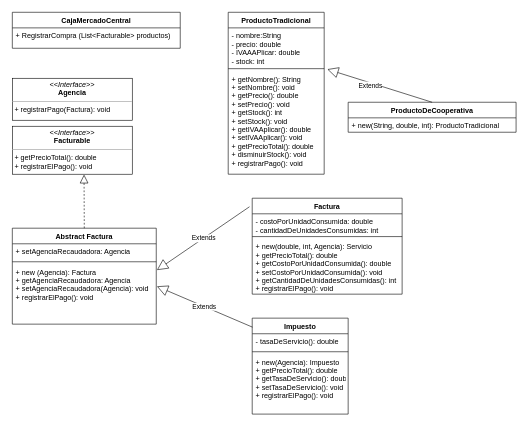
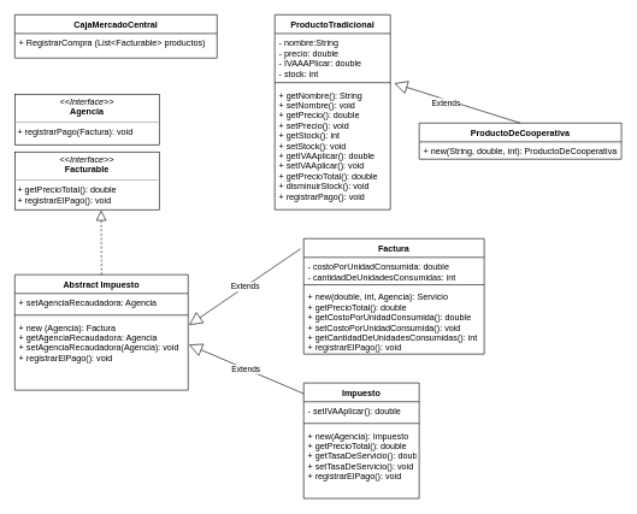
  <mxCell id="0" />
  <mxCell id="1" parent="0" />
  <mxCell id="2" value="ProductoTradicional" style="swimlane;fontStyle=1;align=center;verticalAlign=top;childLayout=stackLayout;horizontal=1;startSize=26;horizontalStack=0;resizeParent=1;resizeParentMax=0;resizeLast=0;collapsible=1;marginBottom=0;" parent="1" vertex="1"><mxGeometry x="380" y="20" width="160" height="270" as="geometry" /></mxCell>
  <mxCell id="3" value="- nombre:String&#10;- precio: double&#10;- IVAAAPlicar: double&#10;- stock: int" style="text;strokeColor=none;fillColor=none;align=left;verticalAlign=top;spacingLeft=4;spacingRight=4;overflow=hidden;rotatable=0;points=[[0,0.5],[1,0.5]];portConstraint=eastwest;" parent="2" vertex="1"><mxGeometry y="26" width="160" height="64" as="geometry" /></mxCell>
  <mxCell id="4" value="" style="line;strokeWidth=1;fillColor=none;align=left;verticalAlign=middle;spacingTop=-1;spacingLeft=3;spacingRight=3;rotatable=0;labelPosition=right;points=[];portConstraint=eastwest;" parent="2" vertex="1"><mxGeometry y="90" width="160" height="8" as="geometry" /></mxCell>
  <mxCell id="5" value="+ getNombre(): String&#10;+ setNombre(): void&#10;+ getPrecio(): double&#10;+ setPrecio(): void&#10;+ getStock(): int&#10;+ setStock(): void&#10;+ getIVAAplicar(): double&#10;+ setIVAAplicar(): void&#10;+ getPrecioTotal(): double&#10;+ disminuirStock(): void&#10;+ registrarPago(): void" style="text;strokeColor=none;fillColor=none;align=left;verticalAlign=top;spacingLeft=4;spacingRight=4;overflow=hidden;rotatable=0;points=[[0,0.5],[1,0.5]];portConstraint=eastwest;" parent="2" vertex="1"><mxGeometry y="98" width="160" height="172" as="geometry" /></mxCell>
  <mxCell id="6" value="ProductoDeCooperativa" style="swimlane;fontStyle=1;align=center;verticalAlign=top;childLayout=stackLayout;horizontal=1;startSize=26;horizontalStack=0;resizeParent=1;resizeParentMax=0;resizeLast=0;collapsible=1;marginBottom=0;" parent="1" vertex="1"><mxGeometry x="580" y="170" width="280" height="50" as="geometry"><mxRectangle x="520" y="280" width="170" height="26" as="alternateBounds" /></mxGeometry></mxCell>
- <mxCell id="7" value="+ new(String, double, int): ProductoTradicional" style="text;strokeColor=none;fillColor=none;align=left;verticalAlign=top;spacingLeft=4;spacingRight=4;overflow=hidden;rotatable=0;points=[[0,0.5],[1,0.5]];portConstraint=eastwest;" parent="6" vertex="1"><mxGeometry y="26" width="280" height="24" as="geometry" /></mxCell>
+ <mxCell id="7" value="+ new(String, double, int): ProductoDeCooperativa" style="text;strokeColor=none;fillColor=none;align=left;verticalAlign=top;spacingLeft=4;spacingRight=4;overflow=hidden;rotatable=0;points=[[0,0.5],[1,0.5]];portConstraint=eastwest;" parent="6" vertex="1"><mxGeometry y="26" width="280" height="24" as="geometry" /></mxCell>
  <mxCell id="8" value="Extends" style="endArrow=block;endSize=16;endFill=0;html=1;rounded=0;exitX=0.5;exitY=0;exitDx=0;exitDy=0;entryX=1.033;entryY=1.078;entryDx=0;entryDy=0;entryPerimeter=0;" parent="1" source="6" edge="1" target="3"><mxGeometry x="0.154" y="4" width="160" relative="1" as="geometry"><mxPoint x="240" y="250" as="sourcePoint" /><mxPoint x="580" y="180" as="targetPoint" /><mxPoint x="-1" as="offset" /></mxGeometry></mxCell>
  <mxCell id="9" value="CajaMercadoCentral" style="swimlane;fontStyle=1;align=center;verticalAlign=top;childLayout=stackLayout;horizontal=1;startSize=26;horizontalStack=0;resizeParent=1;resizeParentMax=0;resizeLast=0;collapsible=1;marginBottom=0;" vertex="1" parent="1"><mxGeometry x="20" y="20" width="280" height="60" as="geometry" /></mxCell>
  <mxCell id="10" value="+ RegistrarCompra (List&lt;Facturable&gt; productos)" style="text;strokeColor=none;fillColor=none;align=left;verticalAlign=top;spacingLeft=4;spacingRight=4;overflow=hidden;rotatable=0;points=[[0,0.5],[1,0.5]];portConstraint=eastwest;" vertex="1" parent="9"><mxGeometry y="26" width="280" height="34" as="geometry" /></mxCell>
  <mxCell id="11" value="&lt;p style=&quot;margin:0px;margin-top:4px;text-align:center;&quot;&gt;&lt;i&gt;&amp;lt;&amp;lt;Interface&amp;gt;&amp;gt;&lt;/i&gt;&lt;br&gt;&lt;b&gt;Agencia&lt;/b&gt;&lt;/p&gt;&lt;hr size=&quot;1&quot;&gt;&lt;p style=&quot;margin:0px;margin-left:4px;&quot;&gt;+ registrarPago(Factura): void&lt;br&gt;&lt;/p&gt;" style="verticalAlign=top;align=left;overflow=fill;fontSize=12;fontFamily=Helvetica;html=1;" vertex="1" parent="1"><mxGeometry x="20" y="130" width="200" height="70" as="geometry" /></mxCell>
- <mxCell id="12" value="Abstract Factura" style="swimlane;fontStyle=1;align=center;verticalAlign=top;childLayout=stackLayout;horizontal=1;startSize=26;horizontalStack=0;resizeParent=1;resizeParentMax=0;resizeLast=0;collapsible=1;marginBottom=0;" vertex="1" parent="1"><mxGeometry x="20" y="380" width="240" height="160" as="geometry" /></mxCell>
+ <mxCell id="12" value="Abstract Impuesto" style="swimlane;fontStyle=1;align=center;verticalAlign=top;childLayout=stackLayout;horizontal=1;startSize=26;horizontalStack=0;resizeParent=1;resizeParentMax=0;resizeLast=0;collapsible=1;marginBottom=0;" vertex="1" parent="1"><mxGeometry x="20" y="380" width="240" height="160" as="geometry" /></mxCell>
  <mxCell id="13" value="+ setAgenciaRecaudadora: Agencia" style="text;strokeColor=none;fillColor=none;align=left;verticalAlign=top;spacingLeft=4;spacingRight=4;overflow=hidden;rotatable=0;points=[[0,0.5],[1,0.5]];portConstraint=eastwest;" vertex="1" parent="12"><mxGeometry y="26" width="240" height="26" as="geometry" /></mxCell>
  <mxCell id="14" value="" style="line;strokeWidth=1;fillColor=none;align=left;verticalAlign=middle;spacingTop=-1;spacingLeft=3;spacingRight=3;rotatable=0;labelPosition=right;points=[];portConstraint=eastwest;" vertex="1" parent="12"><mxGeometry y="52" width="240" height="8" as="geometry" /></mxCell>
  <mxCell id="15" value="+ new (Agencia): Factura&#10;+ getAgenciaRecaudadora: Agencia&#10;+ setAgenciaRecaudadora(Agencia): void&#10;+ registrarElPago(): void" style="text;strokeColor=none;fillColor=none;align=left;verticalAlign=top;spacingLeft=4;spacingRight=4;overflow=hidden;rotatable=0;points=[[0,0.5],[1,0.5]];portConstraint=eastwest;" vertex="1" parent="12"><mxGeometry y="60" width="240" height="100" as="geometry" /></mxCell>
  <mxCell id="16" value="" style="endArrow=block;dashed=1;endFill=0;endSize=12;html=1;rounded=0;exitX=0.5;exitY=0;exitDx=0;exitDy=0;entryX=0.598;entryY=1.008;entryDx=0;entryDy=0;entryPerimeter=0;" edge="1" parent="1" source="12" target="17"><mxGeometry width="160" relative="1" as="geometry"><mxPoint x="310" y="250" as="sourcePoint" /><mxPoint x="270" y="300" as="targetPoint" /></mxGeometry></mxCell>
  <mxCell id="17" value="&lt;p style=&quot;margin:0px;margin-top:4px;text-align:center;&quot;&gt;&lt;i&gt;&amp;lt;&amp;lt;Interface&amp;gt;&amp;gt;&lt;/i&gt;&lt;br&gt;&lt;b&gt;Facturable&lt;/b&gt;&lt;/p&gt;&lt;hr size=&quot;1&quot;&gt;&lt;p style=&quot;margin:0px;margin-left:4px;&quot;&gt;+ getPrecioTotal(): double&lt;br&gt;&lt;/p&gt;&lt;p style=&quot;margin:0px;margin-left:4px;&quot;&gt;+ registrarElPago(): void&lt;/p&gt;" style="verticalAlign=top;align=left;overflow=fill;fontSize=12;fontFamily=Helvetica;html=1;" vertex="1" parent="1"><mxGeometry x="20" y="210" width="200" height="80" as="geometry" /></mxCell>
  <mxCell id="18" value="Impuesto" style="swimlane;fontStyle=1;align=center;verticalAlign=top;childLayout=stackLayout;horizontal=1;startSize=26;horizontalStack=0;resizeParent=1;resizeParentMax=0;resizeLast=0;collapsible=1;marginBottom=0;" vertex="1" parent="1"><mxGeometry x="420" y="530" width="160" height="160" as="geometry" /></mxCell>
- <mxCell id="19" value="- tasaDeServicio(): double" style="text;strokeColor=none;fillColor=none;align=left;verticalAlign=top;spacingLeft=4;spacingRight=4;overflow=hidden;rotatable=0;points=[[0,0.5],[1,0.5]];portConstraint=eastwest;" vertex="1" parent="18"><mxGeometry y="26" width="160" height="26" as="geometry" /></mxCell>
+ <mxCell id="19" value="- setIVAAplicar(): double" style="text;strokeColor=none;fillColor=none;align=left;verticalAlign=top;spacingLeft=4;spacingRight=4;overflow=hidden;rotatable=0;points=[[0,0.5],[1,0.5]];portConstraint=eastwest;" vertex="1" parent="18"><mxGeometry y="26" width="160" height="26" as="geometry" /></mxCell>
  <mxCell id="20" value="" style="line;strokeWidth=1;fillColor=none;align=left;verticalAlign=middle;spacingTop=-1;spacingLeft=3;spacingRight=3;rotatable=0;labelPosition=right;points=[];portConstraint=eastwest;" vertex="1" parent="18"><mxGeometry y="52" width="160" height="8" as="geometry" /></mxCell>
  <mxCell id="21" value="+ new(Agencia): Impuesto&#10;+ getPrecioTotal(): double&#10;+ getTasaDeServicio(): double&#10;+ setTasaDeServicio(): void&#10;+ registrarElPago(): void" style="text;strokeColor=none;fillColor=none;align=left;verticalAlign=top;spacingLeft=4;spacingRight=4;overflow=hidden;rotatable=0;points=[[0,0.5],[1,0.5]];portConstraint=eastwest;" vertex="1" parent="18"><mxGeometry y="60" width="160" height="100" as="geometry" /></mxCell>
  <mxCell id="22" value="Factura" style="swimlane;fontStyle=1;align=center;verticalAlign=top;childLayout=stackLayout;horizontal=1;startSize=26;horizontalStack=0;resizeParent=1;resizeParentMax=0;resizeLast=0;collapsible=1;marginBottom=0;" vertex="1" parent="1"><mxGeometry x="420" y="330" width="250" height="160" as="geometry" /></mxCell>
  <mxCell id="23" value="- costoPorUnidadConsumida: double&#10;- cantidadDeUnidadesConsumidas: int" style="text;strokeColor=none;fillColor=none;align=left;verticalAlign=top;spacingLeft=4;spacingRight=4;overflow=hidden;rotatable=0;points=[[0,0.5],[1,0.5]];portConstraint=eastwest;" vertex="1" parent="22"><mxGeometry y="26" width="250" height="34" as="geometry" /></mxCell>
  <mxCell id="24" value="" style="line;strokeWidth=1;fillColor=none;align=left;verticalAlign=middle;spacingTop=-1;spacingLeft=3;spacingRight=3;rotatable=0;labelPosition=right;points=[];portConstraint=eastwest;" vertex="1" parent="22"><mxGeometry y="60" width="250" height="8" as="geometry" /></mxCell>
  <mxCell id="25" value="+ new(double, int, Agencia): Servicio&#10;+ getPrecioTotal(): double&#10;+ getCostoPorUnidadConsumida(): double&#10;+ setCostoPorUnidadConsumida(): void&#10;+ getCantidadDeUnidadesConsumidas(): int&#10;+ registrarElPago(): void" style="text;strokeColor=none;fillColor=none;align=left;verticalAlign=top;spacingLeft=4;spacingRight=4;overflow=hidden;rotatable=0;points=[[0,0.5],[1,0.5]];portConstraint=eastwest;" vertex="1" parent="22"><mxGeometry y="68" width="250" height="92" as="geometry" /></mxCell>
  <mxCell id="26" value="Extends" style="endArrow=block;endSize=16;endFill=0;html=1;rounded=0;exitX=-0.018;exitY=0.089;exitDx=0;exitDy=0;exitPerimeter=0;entryX=1.005;entryY=0.098;entryDx=0;entryDy=0;entryPerimeter=0;" edge="1" parent="1" source="22" target="15"><mxGeometry width="160" relative="1" as="geometry"><mxPoint x="310" y="580" as="sourcePoint" /><mxPoint x="470" y="580" as="targetPoint" /></mxGeometry></mxCell>
  <mxCell id="27" value="Extends" style="endArrow=block;endSize=16;endFill=0;html=1;rounded=0;exitX=0.003;exitY=0.094;exitDx=0;exitDy=0;exitPerimeter=0;entryX=1.005;entryY=0.37;entryDx=0;entryDy=0;entryPerimeter=0;" edge="1" parent="1" source="18" target="15"><mxGeometry width="160" relative="1" as="geometry"><mxPoint x="310" y="580" as="sourcePoint" /><mxPoint x="470" y="580" as="targetPoint" /></mxGeometry></mxCell>
